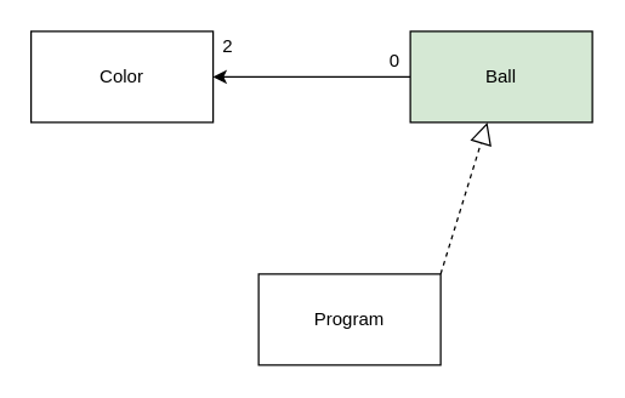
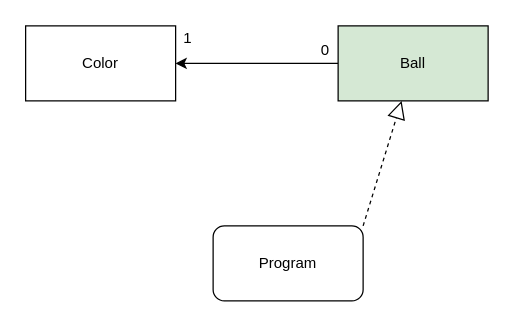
  <mxCell id="0" />
  <mxCell id="1" parent="0" />
  <mxCell id="2" value="Color" style="rounded=0;whiteSpace=wrap;html=1;" vertex="1" parent="1"><mxGeometry x="20" y="20" width="120" height="60" as="geometry" /></mxCell>
  <mxCell id="3" style="edgeStyle=orthogonalEdgeStyle;rounded=0;orthogonalLoop=1;jettySize=auto;html=1;" edge="1" parent="1" source="4" target="2"><mxGeometry relative="1" as="geometry" /></mxCell>
  <mxCell id="4" value="Ball" style="rounded=0;whiteSpace=wrap;html=1;fillColor=#d5e8d4;" vertex="1" parent="1"><mxGeometry x="270" y="20" width="120" height="60" as="geometry" /></mxCell>
- <mxCell id="5" value="Program" style="rounded=0;whiteSpace=wrap;html=1;" vertex="1" parent="1"><mxGeometry x="170" y="180" width="120" height="60" as="geometry" /></mxCell>
- <mxCell id="6" value="2" style="text;html=1;strokeColor=none;fillColor=none;align=center;verticalAlign=middle;whiteSpace=wrap;rounded=0;" vertex="1" parent="1"><mxGeometry x="130" y="20" width="40" height="20" as="geometry" /></mxCell>
+ <mxCell id="5" value="Program" style="whiteSpace=wrap;html=1;rounded=1;" vertex="1" parent="1"><mxGeometry x="170" y="180" width="120" height="60" as="geometry" /></mxCell>
+ <mxCell id="6" value="1" style="text;html=1;strokeColor=none;fillColor=none;align=center;verticalAlign=middle;whiteSpace=wrap;rounded=0;" vertex="1" parent="1"><mxGeometry x="130" y="20" width="40" height="20" as="geometry" /></mxCell>
  <mxCell id="7" value="0" style="text;html=1;strokeColor=none;fillColor=none;align=center;verticalAlign=middle;whiteSpace=wrap;rounded=0;" vertex="1" parent="1"><mxGeometry x="240" y="30" width="40" height="20" as="geometry" /></mxCell>
  <mxCell id="8" value="" style="endArrow=block;dashed=1;endFill=0;endSize=12;html=1;exitX=1;exitY=0;exitDx=0;exitDy=0;" edge="1" parent="1" source="5" target="4"><mxGeometry width="160" relative="1" as="geometry"><mxPoint x="160" y="210" as="sourcePoint" /><mxPoint x="320" y="210" as="targetPoint" /></mxGeometry></mxCell>
